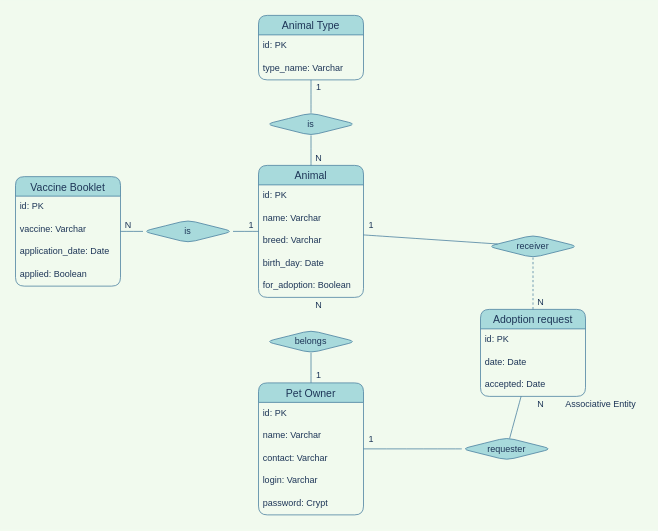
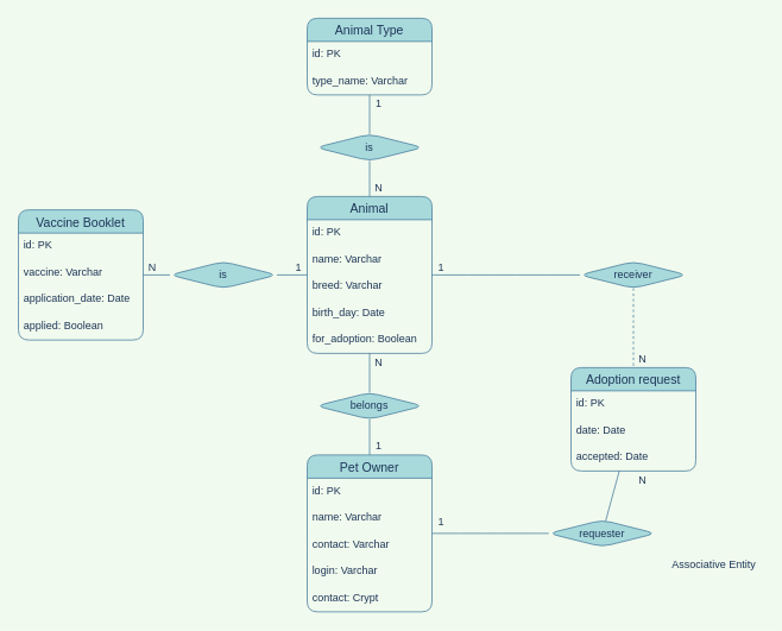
  <mxCell id="0" />
  <mxCell id="1" parent="0" />
  <mxCell id="2" value="Animal" style="swimlane;fontStyle=0;childLayout=stackLayout;horizontal=1;startSize=26;horizontalStack=0;resizeParent=1;resizeParentMax=0;resizeLast=0;collapsible=1;marginBottom=0;align=center;fontSize=14;fillColor=#A8DADC;strokeColor=#457B9D;fontColor=#1D3557;rounded=1;" parent="1" vertex="1"><mxGeometry x="344" y="220" width="140" height="176" as="geometry" /></mxCell>
  <mxCell id="3" value="id: PK" style="text;strokeColor=none;fillColor=none;spacingLeft=4;spacingRight=4;overflow=hidden;rotatable=0;points=[[0,0.5],[1,0.5]];portConstraint=eastwest;fontSize=12;fontColor=#1D3557;rounded=1;" parent="2" vertex="1"><mxGeometry y="26" width="140" height="30" as="geometry" /></mxCell>
  <mxCell id="4" value="name: Varchar" style="text;strokeColor=none;fillColor=none;spacingLeft=4;spacingRight=4;overflow=hidden;rotatable=0;points=[[0,0.5],[1,0.5]];portConstraint=eastwest;fontSize=12;fontColor=#1D3557;rounded=1;" parent="2" vertex="1"><mxGeometry y="56" width="140" height="30" as="geometry" /></mxCell>
  <mxCell id="5" value="breed: Varchar" style="text;strokeColor=none;fillColor=none;spacingLeft=4;spacingRight=4;overflow=hidden;rotatable=0;points=[[0,0.5],[1,0.5]];portConstraint=eastwest;fontSize=12;fontColor=#1D3557;rounded=1;" parent="2" vertex="1"><mxGeometry y="86" width="140" height="30" as="geometry" /></mxCell>
  <mxCell id="6" value="birth_day: Date" style="text;strokeColor=none;fillColor=none;spacingLeft=4;spacingRight=4;overflow=hidden;rotatable=0;points=[[0,0.5],[1,0.5]];portConstraint=eastwest;fontSize=12;fontColor=#1D3557;rounded=1;" parent="2" vertex="1"><mxGeometry y="116" width="140" height="30" as="geometry" /></mxCell>
  <mxCell id="7" value="for_adoption: Boolean" style="text;strokeColor=none;fillColor=none;spacingLeft=4;spacingRight=4;overflow=hidden;rotatable=0;points=[[0,0.5],[1,0.5]];portConstraint=eastwest;fontSize=12;fontColor=#1D3557;rounded=1;" parent="2" vertex="1"><mxGeometry y="146" width="140" height="30" as="geometry" /></mxCell>
  <mxCell id="8" value="Animal Type" style="swimlane;fontStyle=0;childLayout=stackLayout;horizontal=1;startSize=26;horizontalStack=0;resizeParent=1;resizeParentMax=0;resizeLast=0;collapsible=1;marginBottom=0;align=center;fontSize=14;fillColor=#A8DADC;strokeColor=#457B9D;fontColor=#1D3557;rounded=1;" parent="1" vertex="1"><mxGeometry x="344" y="20" width="140" height="86" as="geometry" /></mxCell>
  <mxCell id="9" value="id: PK" style="text;strokeColor=none;fillColor=none;spacingLeft=4;spacingRight=4;overflow=hidden;rotatable=0;points=[[0,0.5],[1,0.5]];portConstraint=eastwest;fontSize=12;fontColor=#1D3557;rounded=1;" parent="8" vertex="1"><mxGeometry y="26" width="140" height="30" as="geometry" /></mxCell>
  <mxCell id="10" value="type_name: Varchar" style="text;strokeColor=none;fillColor=none;spacingLeft=4;spacingRight=4;overflow=hidden;rotatable=0;points=[[0,0.5],[1,0.5]];portConstraint=eastwest;fontSize=12;fontColor=#1D3557;rounded=1;" parent="8" vertex="1"><mxGeometry y="56" width="140" height="30" as="geometry" /></mxCell>
  <mxCell id="11" value="is" style="shape=rhombus;perimeter=rhombusPerimeter;whiteSpace=wrap;html=1;align=center;fillColor=#A8DADC;strokeColor=#457B9D;fontColor=#1D3557;rounded=1;" parent="1" vertex="1"><mxGeometry x="354" y="150" width="120" height="30" as="geometry" /></mxCell>
  <mxCell id="12" value="" style="endArrow=none;html=1;labelBackgroundColor=#F1FAEE;strokeColor=#457B9D;fontColor=#1D3557;curved=1;" parent="1" source="2" target="11" edge="1"><mxGeometry relative="1" as="geometry"><mxPoint x="350" y="170" as="sourcePoint" /><mxPoint x="510" y="170" as="targetPoint" /></mxGeometry></mxCell>
  <mxCell id="13" value="" style="endArrow=none;html=1;labelBackgroundColor=#F1FAEE;strokeColor=#457B9D;fontColor=#1D3557;curved=1;" parent="1" source="11" target="8" edge="1"><mxGeometry relative="1" as="geometry"><mxPoint x="424" y="230" as="sourcePoint" /><mxPoint x="424" y="190" as="targetPoint" /></mxGeometry></mxCell>
  <mxCell id="14" value="1" style="text;html=1;align=center;verticalAlign=middle;resizable=0;points=[];autosize=1;strokeColor=none;fontColor=#1D3557;rounded=1;" parent="1" vertex="1"><mxGeometry x="414" y="106" width="20" height="20" as="geometry" /></mxCell>
  <mxCell id="15" value="N" style="text;html=1;align=center;verticalAlign=middle;resizable=0;points=[];autosize=1;strokeColor=none;fontColor=#1D3557;rounded=1;" parent="1" vertex="1"><mxGeometry x="414" y="200" width="20" height="20" as="geometry" /></mxCell>
  <mxCell id="16" value="Pet Owner" style="swimlane;fontStyle=0;childLayout=stackLayout;horizontal=1;startSize=26;horizontalStack=0;resizeParent=1;resizeParentMax=0;resizeLast=0;collapsible=1;marginBottom=0;align=center;fontSize=14;fillColor=#A8DADC;strokeColor=#457B9D;fontColor=#1D3557;rounded=1;" parent="1" vertex="1"><mxGeometry x="344" y="510" width="140" height="176" as="geometry" /></mxCell>
  <mxCell id="17" value="id: PK" style="text;strokeColor=none;fillColor=none;spacingLeft=4;spacingRight=4;overflow=hidden;rotatable=0;points=[[0,0.5],[1,0.5]];portConstraint=eastwest;fontSize=12;fontColor=#1D3557;rounded=1;" parent="16" vertex="1"><mxGeometry y="26" width="140" height="30" as="geometry" /></mxCell>
  <mxCell id="18" value="name: Varchar" style="text;strokeColor=none;fillColor=none;spacingLeft=4;spacingRight=4;overflow=hidden;rotatable=0;points=[[0,0.5],[1,0.5]];portConstraint=eastwest;fontSize=12;fontColor=#1D3557;rounded=1;" parent="16" vertex="1"><mxGeometry y="56" width="140" height="30" as="geometry" /></mxCell>
  <mxCell id="19" value="contact: Varchar" style="text;strokeColor=none;fillColor=none;spacingLeft=4;spacingRight=4;overflow=hidden;rotatable=0;points=[[0,0.5],[1,0.5]];portConstraint=eastwest;fontSize=12;fontColor=#1D3557;rounded=1;" parent="16" vertex="1"><mxGeometry y="86" width="140" height="30" as="geometry" /></mxCell>
  <mxCell id="20" value="login: Varchar" style="text;strokeColor=none;fillColor=none;spacingLeft=4;spacingRight=4;overflow=hidden;rotatable=0;points=[[0,0.5],[1,0.5]];portConstraint=eastwest;fontSize=12;fontColor=#1D3557;rounded=1;" parent="16" vertex="1"><mxGeometry y="116" width="140" height="30" as="geometry" /></mxCell>
- <mxCell id="21" value="password: Crypt" style="text;strokeColor=none;fillColor=none;spacingLeft=4;spacingRight=4;overflow=hidden;rotatable=0;points=[[0,0.5],[1,0.5]];portConstraint=eastwest;fontSize=12;fontColor=#1D3557;rounded=1;" parent="16" vertex="1"><mxGeometry y="146" width="140" height="30" as="geometry" /></mxCell>
+ <mxCell id="21" value="contact: Crypt" style="text;strokeColor=none;fillColor=none;spacingLeft=4;spacingRight=4;overflow=hidden;rotatable=0;points=[[0,0.5],[1,0.5]];portConstraint=eastwest;fontSize=12;fontColor=#1D3557;rounded=1;" parent="16" vertex="1"><mxGeometry y="146" width="140" height="30" as="geometry" /></mxCell>
  <mxCell id="22" value="belongs" style="shape=rhombus;perimeter=rhombusPerimeter;whiteSpace=wrap;html=1;align=center;fillColor=#A8DADC;strokeColor=#457B9D;fontColor=#1D3557;rounded=1;" parent="1" vertex="1"><mxGeometry x="354" y="440" width="120" height="30" as="geometry" /></mxCell>
+ <mxCell id="23" value="" style="endArrow=none;html=1;labelBackgroundColor=#F1FAEE;strokeColor=#457B9D;fontColor=#1D3557;curved=1;" parent="1" source="2" target="22" edge="1"><mxGeometry relative="1" as="geometry"><mxPoint x="424" y="230" as="sourcePoint" /><mxPoint x="424" y="190" as="targetPoint" /></mxGeometry></mxCell>
  <mxCell id="24" value="" style="endArrow=none;html=1;labelBackgroundColor=#F1FAEE;strokeColor=#457B9D;fontColor=#1D3557;curved=1;" parent="1" source="16" target="22" edge="1"><mxGeometry relative="1" as="geometry"><mxPoint x="424" y="406" as="sourcePoint" /><mxPoint x="424" y="440" as="targetPoint" /></mxGeometry></mxCell>
  <mxCell id="25" value="N" style="text;html=1;align=center;verticalAlign=middle;resizable=0;points=[];autosize=1;strokeColor=none;fontColor=#1D3557;rounded=1;" parent="1" vertex="1"><mxGeometry x="414" y="396" width="20" height="20" as="geometry" /></mxCell>
  <mxCell id="26" value="1" style="text;html=1;align=center;verticalAlign=middle;resizable=0;points=[];autosize=1;strokeColor=none;fontColor=#1D3557;rounded=1;" parent="1" vertex="1"><mxGeometry x="414" y="490" width="20" height="20" as="geometry" /></mxCell>
  <mxCell id="27" value="Vaccine Booklet" style="swimlane;fontStyle=0;childLayout=stackLayout;horizontal=1;startSize=26;horizontalStack=0;resizeParent=1;resizeParentMax=0;resizeLast=0;collapsible=1;marginBottom=0;align=center;fontSize=14;fillColor=#A8DADC;strokeColor=#457B9D;fontColor=#1D3557;rounded=1;" parent="1" vertex="1"><mxGeometry x="20" y="235" width="140" height="146" as="geometry" /></mxCell>
  <mxCell id="28" value="id: PK" style="text;strokeColor=none;fillColor=none;spacingLeft=4;spacingRight=4;overflow=hidden;rotatable=0;points=[[0,0.5],[1,0.5]];portConstraint=eastwest;fontSize=12;fontColor=#1D3557;rounded=1;" parent="27" vertex="1"><mxGeometry y="26" width="140" height="30" as="geometry" /></mxCell>
  <mxCell id="29" value="vaccine: Varchar" style="text;strokeColor=none;fillColor=none;spacingLeft=4;spacingRight=4;overflow=hidden;rotatable=0;points=[[0,0.5],[1,0.5]];portConstraint=eastwest;fontSize=12;fontColor=#1D3557;rounded=1;" parent="27" vertex="1"><mxGeometry y="56" width="140" height="30" as="geometry" /></mxCell>
  <mxCell id="30" value="application_date: Date" style="text;strokeColor=none;fillColor=none;spacingLeft=4;spacingRight=4;overflow=hidden;rotatable=0;points=[[0,0.5],[1,0.5]];portConstraint=eastwest;fontSize=12;fontColor=#1D3557;rounded=1;" parent="27" vertex="1"><mxGeometry y="86" width="140" height="30" as="geometry" /></mxCell>
  <mxCell id="31" value="applied: Boolean" style="text;strokeColor=none;fillColor=none;spacingLeft=4;spacingRight=4;overflow=hidden;rotatable=0;points=[[0,0.5],[1,0.5]];portConstraint=eastwest;fontSize=12;fontColor=#1D3557;rounded=1;" parent="27" vertex="1"><mxGeometry y="116" width="140" height="30" as="geometry" /></mxCell>
  <mxCell id="32" value="is" style="shape=rhombus;perimeter=rhombusPerimeter;whiteSpace=wrap;html=1;align=center;fillColor=#A8DADC;strokeColor=#457B9D;fontColor=#1D3557;rounded=1;" parent="1" vertex="1"><mxGeometry x="190" y="293" width="120" height="30" as="geometry" /></mxCell>
  <mxCell id="33" value="" style="endArrow=none;html=1;labelBackgroundColor=#F1FAEE;strokeColor=#457B9D;fontColor=#1D3557;curved=1;" parent="1" source="27" target="32" edge="1"><mxGeometry relative="1" as="geometry"><mxPoint x="424" y="160" as="sourcePoint" /><mxPoint x="424" y="116" as="targetPoint" /></mxGeometry></mxCell>
  <mxCell id="34" value="" style="endArrow=none;html=1;labelBackgroundColor=#F1FAEE;strokeColor=#457B9D;fontColor=#1D3557;curved=1;" parent="1" source="2" target="32" edge="1"><mxGeometry relative="1" as="geometry"><mxPoint x="170" y="318" as="sourcePoint" /><mxPoint x="200" y="318" as="targetPoint" /></mxGeometry></mxCell>
  <mxCell id="35" value="Adoption request" style="swimlane;fontStyle=0;childLayout=stackLayout;horizontal=1;startSize=26;horizontalStack=0;resizeParent=1;resizeParentMax=0;resizeLast=0;collapsible=1;marginBottom=0;align=center;fontSize=14;fillColor=#A8DADC;strokeColor=#457B9D;fontColor=#1D3557;rounded=1;" parent="1" vertex="1"><mxGeometry x="640" y="412" width="140" height="116" as="geometry" /></mxCell>
  <mxCell id="36" value="id: PK" style="text;strokeColor=none;fillColor=none;spacingLeft=4;spacingRight=4;overflow=hidden;rotatable=0;points=[[0,0.5],[1,0.5]];portConstraint=eastwest;fontSize=12;fontColor=#1D3557;rounded=1;" parent="35" vertex="1"><mxGeometry y="26" width="140" height="30" as="geometry" /></mxCell>
  <mxCell id="37" value="date: Date" style="text;strokeColor=none;fillColor=none;spacingLeft=4;spacingRight=4;overflow=hidden;rotatable=0;points=[[0,0.5],[1,0.5]];portConstraint=eastwest;fontSize=12;fontColor=#1D3557;rounded=1;" parent="35" vertex="1"><mxGeometry y="56" width="140" height="30" as="geometry" /></mxCell>
  <mxCell id="38" value="accepted: Date" style="text;strokeColor=none;fillColor=none;spacingLeft=4;spacingRight=4;overflow=hidden;rotatable=0;points=[[0,0.5],[1,0.5]];portConstraint=eastwest;fontSize=12;fontColor=#1D3557;rounded=1;" parent="35" vertex="1"><mxGeometry y="86" width="140" height="30" as="geometry" /></mxCell>
  <mxCell id="39" value="requester" style="shape=rhombus;perimeter=rhombusPerimeter;whiteSpace=wrap;html=1;align=center;fillColor=#A8DADC;strokeColor=#457B9D;fontColor=#1D3557;rounded=1;" parent="1" vertex="1"><mxGeometry x="615" y="583" width="120" height="30" as="geometry" /></mxCell>
  <mxCell id="40" value="" style="endArrow=none;html=1;labelBackgroundColor=#F1FAEE;strokeColor=#457B9D;fontColor=#1D3557;curved=1;" parent="1" source="39" target="16" edge="1"><mxGeometry relative="1" as="geometry"><mxPoint x="320" y="608" as="sourcePoint" /><mxPoint x="354" y="608" as="targetPoint" /></mxGeometry></mxCell>
  <mxCell id="41" value="" style="endArrow=none;html=1;labelBackgroundColor=#F1FAEE;strokeColor=#457B9D;fontColor=#1D3557;curved=1;" parent="1" source="35" target="39" edge="1"><mxGeometry relative="1" as="geometry"><mxPoint x="660" y="608" as="sourcePoint" /><mxPoint x="494" y="608" as="targetPoint" /></mxGeometry></mxCell>
- <mxCell id="42" value="receiver" style="shape=rhombus;perimeter=rhombusPerimeter;whiteSpace=wrap;html=1;align=center;fillColor=#A8DADC;strokeColor=#457B9D;fontColor=#1D3557;rounded=1;" parent="1" vertex="1"><mxGeometry x="650" y="313" width="120" height="30" as="geometry" /></mxCell>
+ <mxCell id="42" value="receiver" style="shape=rhombus;perimeter=rhombusPerimeter;whiteSpace=wrap;html=1;align=center;fillColor=#A8DADC;strokeColor=#457B9D;fontColor=#1D3557;rounded=1;" parent="1" vertex="1"><mxGeometry x="650" y="293" width="120" height="30" as="geometry" /></mxCell>
  <mxCell id="43" value="" style="endArrow=none;html=1;labelBackgroundColor=#F1FAEE;strokeColor=#457B9D;fontColor=#1D3557;curved=1;dashed=1;" parent="1" source="42" target="35" edge="1"><mxGeometry relative="1" as="geometry"><mxPoint x="720" y="538" as="sourcePoint" /><mxPoint x="720" y="593" as="targetPoint" /></mxGeometry></mxCell>
  <mxCell id="44" value="" style="endArrow=none;html=1;labelBackgroundColor=#F1FAEE;strokeColor=#457B9D;fontColor=#1D3557;curved=1;" parent="1" source="2" target="42" edge="1"><mxGeometry relative="1" as="geometry"><mxPoint x="720" y="320" as="sourcePoint" /><mxPoint x="720" y="422" as="targetPoint" /></mxGeometry></mxCell>
  <mxCell id="45" value="N" style="text;html=1;align=center;verticalAlign=middle;resizable=0;points=[];autosize=1;strokeColor=none;fontColor=#1D3557;rounded=1;" parent="1" vertex="1"><mxGeometry x="710" y="392" width="20" height="20" as="geometry" /></mxCell>
  <mxCell id="46" value="1" style="text;html=1;align=center;verticalAlign=middle;resizable=0;points=[];autosize=1;strokeColor=none;fontColor=#1D3557;rounded=1;" parent="1" vertex="1"><mxGeometry x="484" y="290" width="20" height="20" as="geometry" /></mxCell>
  <mxCell id="47" value="N" style="text;html=1;align=center;verticalAlign=middle;resizable=0;points=[];autosize=1;strokeColor=none;fontColor=#1D3557;rounded=1;" parent="1" vertex="1"><mxGeometry x="710" y="528" width="20" height="20" as="geometry" /></mxCell>
  <mxCell id="48" value="1" style="text;html=1;align=center;verticalAlign=middle;resizable=0;points=[];autosize=1;strokeColor=none;fontColor=#1D3557;rounded=1;" parent="1" vertex="1"><mxGeometry x="484" y="575" width="20" height="20" as="geometry" /></mxCell>
  <mxCell id="49" value="N" style="text;html=1;align=center;verticalAlign=middle;resizable=0;points=[];autosize=1;strokeColor=none;fontColor=#1D3557;rounded=1;" parent="1" vertex="1"><mxGeometry x="160" y="290" width="20" height="20" as="geometry" /></mxCell>
  <mxCell id="50" value="1" style="text;html=1;align=center;verticalAlign=middle;resizable=0;points=[];autosize=1;strokeColor=none;fontColor=#1D3557;rounded=1;" parent="1" vertex="1"><mxGeometry x="324" y="290" width="20" height="20" as="geometry" /></mxCell>
- <mxCell id="51" value="Associative Entity" style="text;html=1;align=center;verticalAlign=middle;resizable=0;points=[];autosize=1;strokeColor=none;fontColor=#1D3557;rounded=1;" parent="1" vertex="1"><mxGeometry x="745" y="528" width="110" height="20" as="geometry" /></mxCell>
+ <mxCell id="51" value="Associative Entity" style="text;html=1;align=center;verticalAlign=middle;resizable=0;points=[];autosize=1;strokeColor=none;fontColor=#1D3557;rounded=1;" parent="1" vertex="1"><mxGeometry x="745" y="623" width="110" height="20" as="geometry" /></mxCell>
